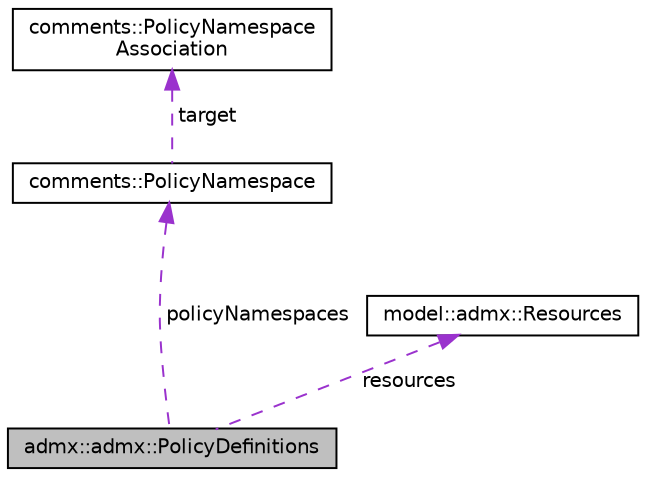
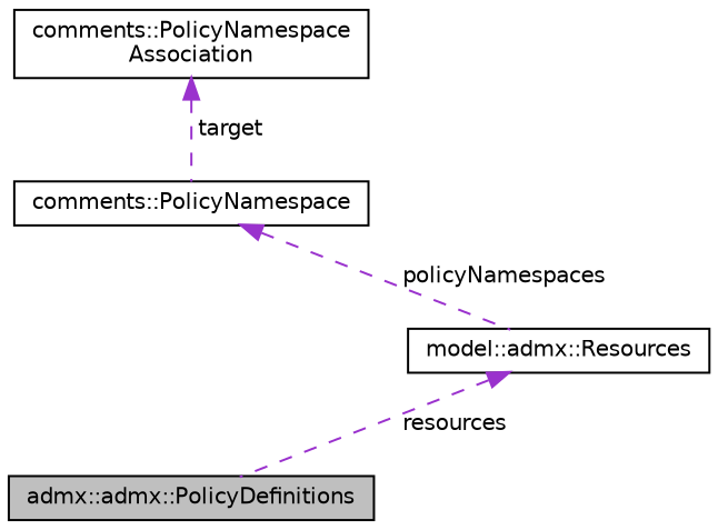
  digraph {
    node [color=black fillcolor=white fontname=Helvetica fontsize=10 shape=record style=filled]
    edge [color=darkorchid3 dir=back fontname=Helvetica fontsize=10 labelfontname=Helvetica labelfontsize=10 style=dashed]
    n1 [fillcolor=grey75 fontcolor=black height=0.2 label="admx::admx::PolicyDefinitions" width=0.4]
    n2 [height=0.2 label="model::admx::Resources" width=0.4]
    n3 [height=0.2 label="comments::PolicyNamespace" width=0.4]
    n4 [height=0.2 label="comments::PolicyNamespace\lAssociation" width=0.4]
    n2 -> n1 [label=" resources"]
-   n3 -> n1 [label=" policyNamespaces"]
+   n3 -> n2 [label=" policyNamespaces"]
    n4 -> n3 [label=" target"]
  }
